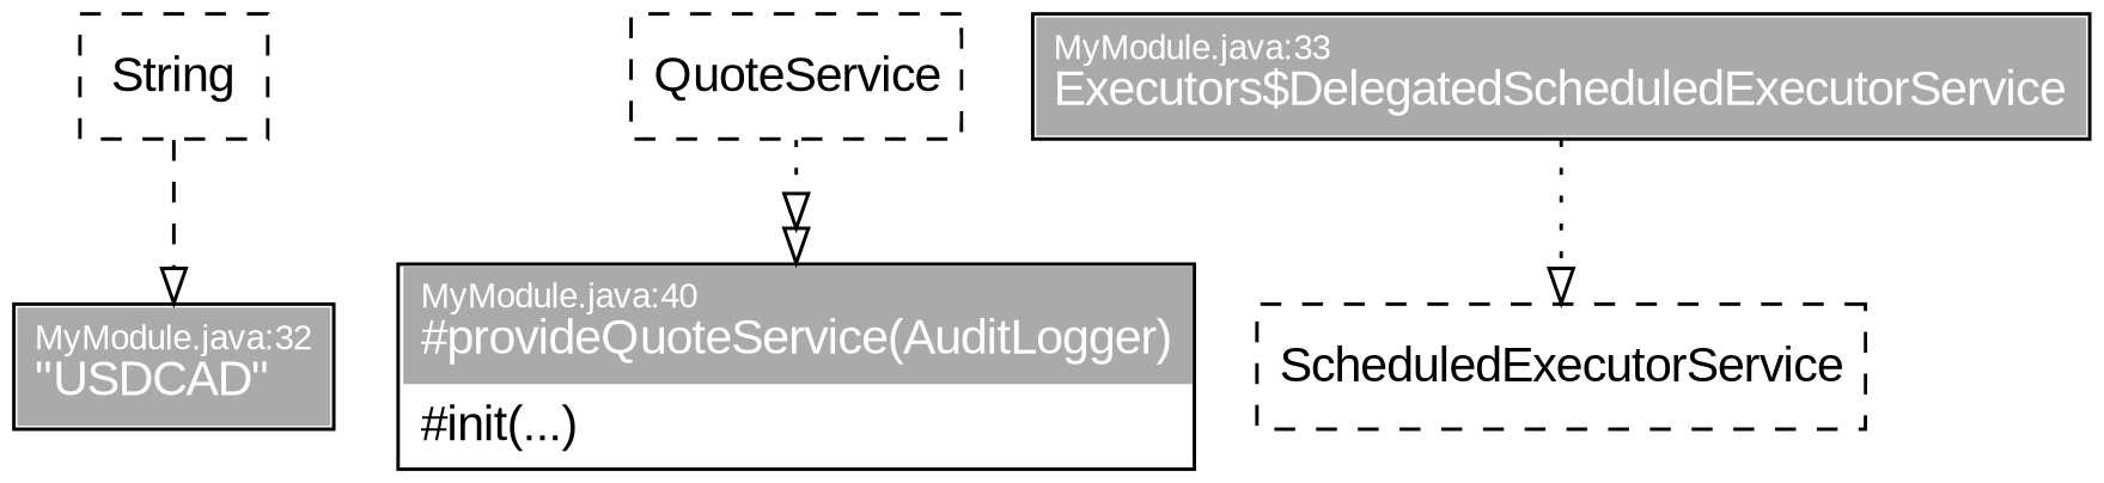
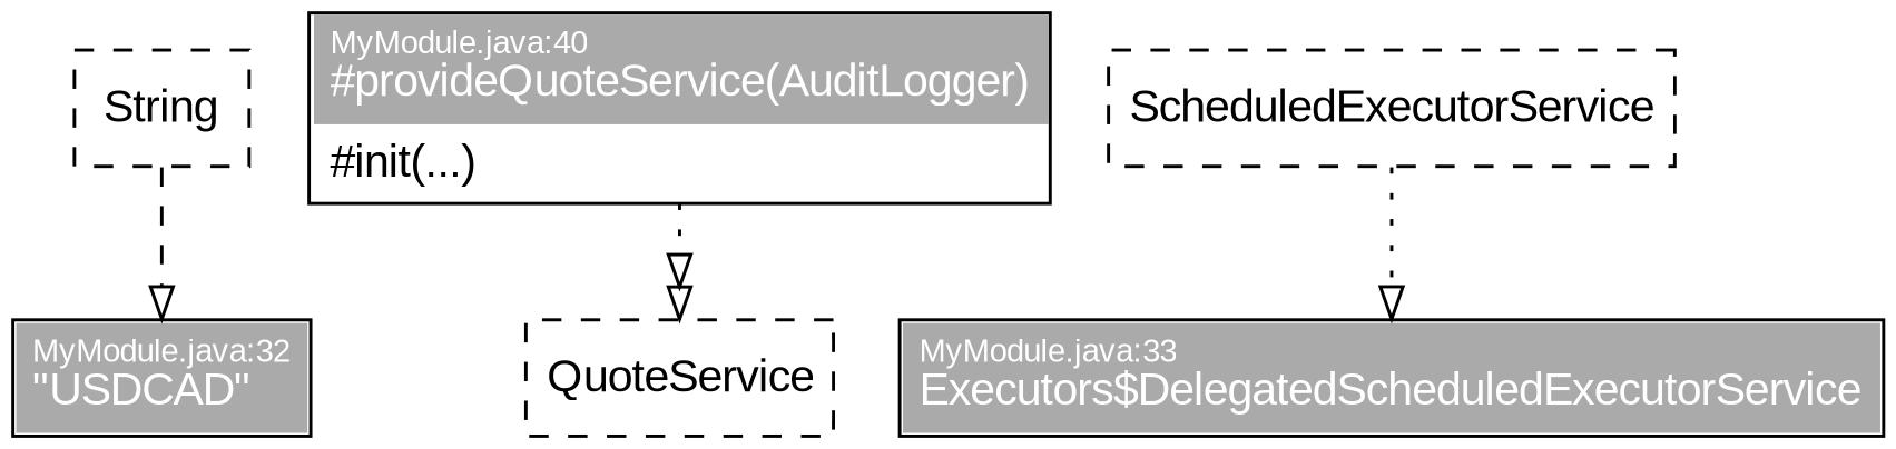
  digraph {
    fontname="Liberation Sans"
    rankdir=TB
    node [fontname="Liberation Sans" margin="0.02,0" shape=box style=dashed]
    edge [arrowhead=onormal arrowtail=none fontname="Liberation Sans" style=dotted]
    n1 [label=<<table cellspacing="0" cellpadding="5" cellborder="0" border="0"><tr><td align="left" port="header" bgcolor="#ffffff"><font color="#000000">String<br align="left"/></font></td></tr></table>>]
    n2 [label=<<table cellspacing="0" cellpadding="5" cellborder="0" border="0"><tr><td align="left" port="header" bgcolor="#aaaaaa"><font color="#ffffff" point-size="10">MyModule.java:32<br align="left"/></font><font color="#ffffff">"USDCAD"<br align="left"/></font></td></tr></table>> style=solid]
    n3 [label=<<table cellspacing="0" cellpadding="5" cellborder="0" border="0"><tr><td align="left" port="header" bgcolor="#ffffff"><font color="#000000">QuoteService<br align="left"/></font></td></tr></table>>]
    n4 [label=<<table cellspacing="0" cellpadding="5" cellborder="0" border="0"><tr><td align="left" port="header" bgcolor="#aaaaaa"><font color="#ffffff" point-size="10">MyModule.java:40<br align="left"/></font><font color="#ffffff">#provideQuoteService(AuditLogger)<br align="left"/></font></td></tr><tr><td align="left" port="m_bf4b0c19">#init(...)</td></tr></table>> style=solid]
    n5 [label=<<table cellspacing="0" cellpadding="5" cellborder="0" border="0"><tr><td align="left" port="header" bgcolor="#aaaaaa"><font color="#ffffff" point-size="10">MyModule.java:33<br align="left"/></font><font color="#ffffff">Executors$DelegatedScheduledExecutorService<br align="left"/></font></td></tr></table>> style=solid]
    n6 [label=<<table cellspacing="0" cellpadding="5" cellborder="0" border="0"><tr><td align="left" port="header" bgcolor="#ffffff"><font color="#000000">ScheduledExecutorService<br align="left"/></font></td></tr></table>>]
    n1 -> n2 [style=dashed]
-   n3 -> n4 [arrowhead=onormalonormal]
-   n5 -> n6
+   n4 -> n3 [arrowhead=onormalonormal]
+   n6 -> n5
  }
